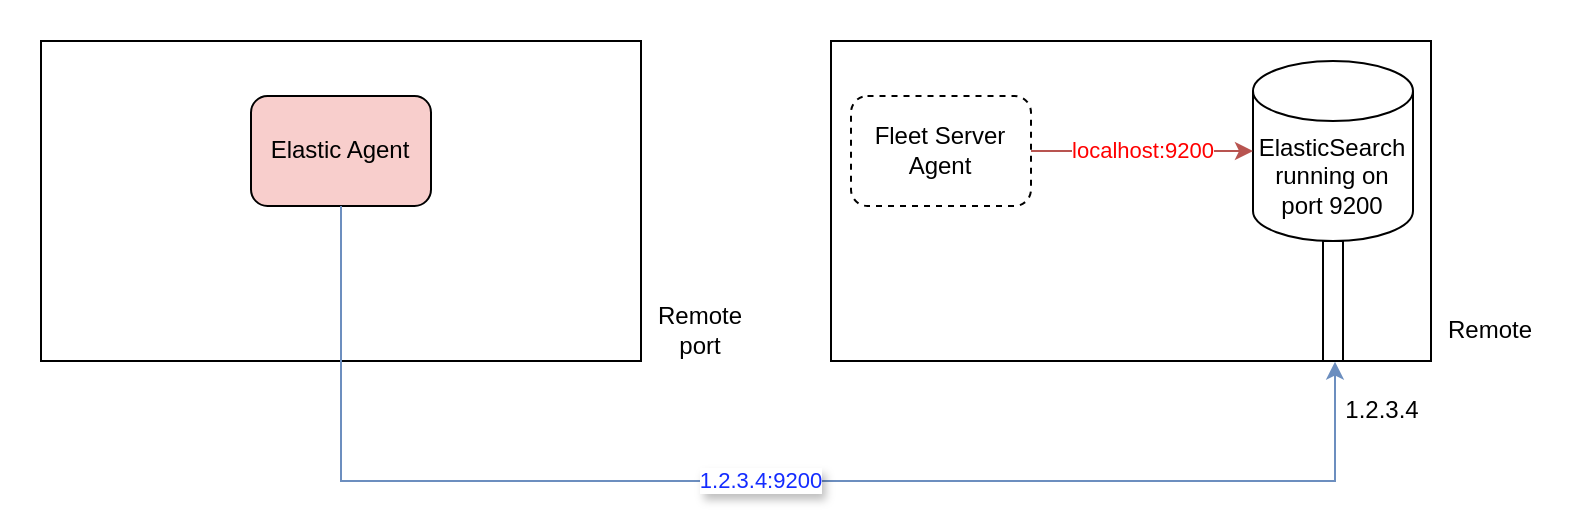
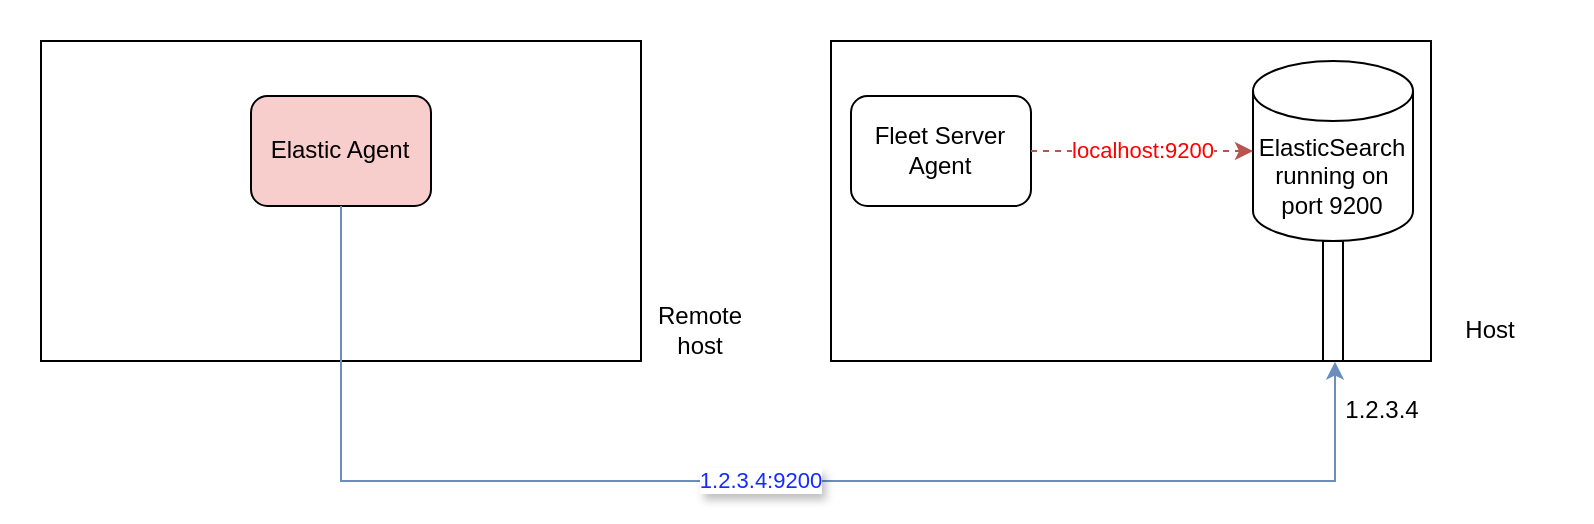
  <mxCell id="0" />
  <mxCell id="1" parent="0" />
- <mxCell id="2" value="Remote" style="text;html=1;align=center;verticalAlign=middle;whiteSpace=wrap;rounded=0;" vertex="1" parent="1"><mxGeometry x="715" y="150" width="60" height="30" as="geometry" /></mxCell>
+ <mxCell id="2" value="Host" style="text;html=1;align=center;verticalAlign=middle;whiteSpace=wrap;rounded=0;" vertex="1" parent="1"><mxGeometry x="715" y="150" width="60" height="30" as="geometry" /></mxCell>
  <mxCell id="3" value="ElasticSearch running on port 9200" style="shape=cylinder3;whiteSpace=wrap;html=1;boundedLbl=1;backgroundOutline=1;size=15;" vertex="1" parent="1"><mxGeometry x="626" y="30" width="80" height="90" as="geometry" /></mxCell>
- <mxCell id="4" value="Fleet Server Agent" style="rounded=1;whiteSpace=wrap;html=1;dashed=1;" vertex="1" parent="1"><mxGeometry x="425" y="47.5" width="90" height="55" as="geometry" /></mxCell>
+ <mxCell id="4" value="Fleet Server Agent" style="rounded=1;whiteSpace=wrap;html=1;" vertex="1" parent="1"><mxGeometry x="425" y="47.5" width="90" height="55" as="geometry" /></mxCell>
  <mxCell id="5" value="Elastic Agent" style="rounded=1;whiteSpace=wrap;html=1;fillColor=#f8cecc;" vertex="1" parent="1"><mxGeometry x="125" y="47.5" width="90" height="55" as="geometry" /></mxCell>
  <mxCell id="6" value="" style="rounded=0;whiteSpace=wrap;html=1;fillColor=none;" vertex="1" parent="1"><mxGeometry x="415" y="20" width="300" height="160" as="geometry" /></mxCell>
- <mxCell id="7" value="localhost:9200" style="edgeStyle=orthogonalEdgeStyle;rounded=0;orthogonalLoop=1;jettySize=auto;html=1;entryX=0;entryY=0.5;entryDx=0;entryDy=0;entryPerimeter=0;fillColor=#f8cecc;strokeColor=#b85450;fontColor=#ff0000;" edge="1" parent="1" source="4" target="3"><mxGeometry relative="1" as="geometry" /></mxCell>
+ <mxCell id="7" value="localhost:9200" style="edgeStyle=orthogonalEdgeStyle;rounded=0;orthogonalLoop=1;jettySize=auto;html=1;entryX=0;entryY=0.5;entryDx=0;entryDy=0;entryPerimeter=0;fillColor=#f8cecc;strokeColor=#b85450;fontColor=#ff0000;dashed=1;" edge="1" parent="1" source="4" target="3"><mxGeometry relative="1" as="geometry" /></mxCell>
  <mxCell id="8" value="" style="rounded=0;whiteSpace=wrap;html=1;fillColor=none;" vertex="1" parent="1"><mxGeometry x="20" y="20" width="300" height="160" as="geometry" /></mxCell>
- <mxCell id="9" value="Remote port" style="text;html=1;align=center;verticalAlign=middle;whiteSpace=wrap;rounded=0;" vertex="1" parent="1"><mxGeometry x="320" y="150" width="60" height="30" as="geometry" /></mxCell>
+ <mxCell id="9" value="Remote host" style="text;html=1;align=center;verticalAlign=middle;whiteSpace=wrap;rounded=0;" vertex="1" parent="1"><mxGeometry x="320" y="150" width="60" height="30" as="geometry" /></mxCell>
  <mxCell id="10" value="1.2.3.4:9200" style="edgeStyle=orthogonalEdgeStyle;rounded=0;orthogonalLoop=1;jettySize=auto;html=1;entryX=0.84;entryY=1.002;entryDx=0;entryDy=0;entryPerimeter=0;textShadow=1;fillColor=#dae8fc;strokeColor=#6c8ebf;fontColor=#142CFF;" edge="1" parent="1" source="5" target="6"><mxGeometry relative="1" as="geometry"><Array as="points"><mxPoint x="170" y="240" /><mxPoint x="667" y="240" /></Array></mxGeometry></mxCell>
  <mxCell id="11" value="" style="rounded=0;whiteSpace=wrap;html=1;" vertex="1" parent="1"><mxGeometry x="661" y="120" width="10" height="60" as="geometry" /></mxCell>
  <mxCell id="12" value="1.2.3.4" style="text;html=1;align=center;verticalAlign=middle;whiteSpace=wrap;rounded=0;" vertex="1" parent="1"><mxGeometry x="661" y="190" width="60" height="30" as="geometry" /></mxCell>
